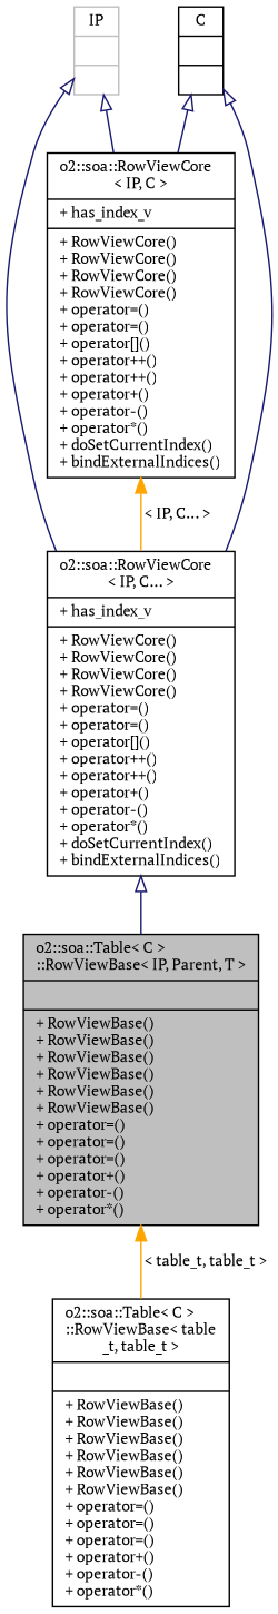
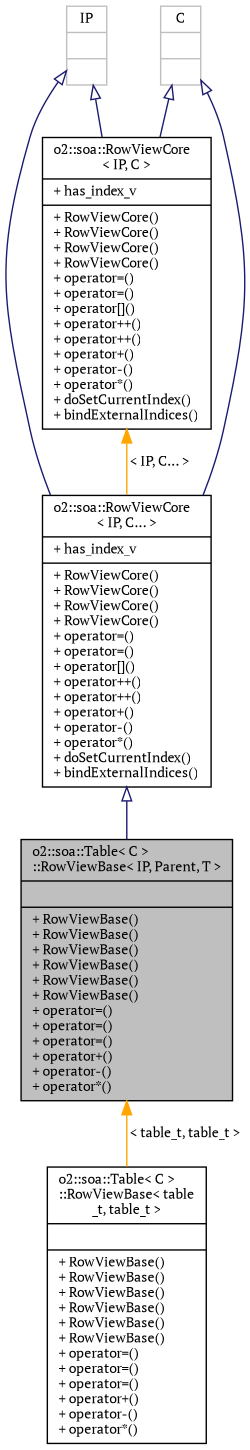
  digraph {
    fontname="PT Serif"
    node [color=black fontname="PT Serif" fontsize=10 shape=record]
    edge [color=midnightblue dir=back fontname="PT Serif" fontsize=10 labelfontname=Helvetica labelfontsize=10 style=solid arrowtail=onormal]
    n1 [fillcolor=grey75 fontcolor=black height=0.2 label="{o2::soa::Table\< C \>\l::RowViewBase\< IP, Parent, T \>\n||+ RowViewBase()\l+ RowViewBase()\l+ RowViewBase()\l+ RowViewBase()\l+ RowViewBase()\l+ RowViewBase()\l+ operator=()\l+ operator=()\l+ operator=()\l+ operator+()\l+ operator-()\l+ operator*()\l}" style=filled width=0.4]
    n2 [height=0.2 label="{o2::soa::Table\< C \>\l::RowViewBase\< table\l_t, table_t \>\n||+ RowViewBase()\l+ RowViewBase()\l+ RowViewBase()\l+ RowViewBase()\l+ RowViewBase()\l+ RowViewBase()\l+ operator=()\l+ operator=()\l+ operator=()\l+ operator+()\l+ operator-()\l+ operator*()\l}" width=0.4]
    n3 [height=0.2 label="{o2::soa::RowViewCore\l\< IP, C... \>\n|+ has_index_v\l|+ RowViewCore()\l+ RowViewCore()\l+ RowViewCore()\l+ RowViewCore()\l+ operator=()\l+ operator=()\l+ operator[]()\l+ operator++()\l+ operator++()\l+ operator+()\l+ operator-()\l+ operator*()\l+ doSetCurrentIndex()\l+ bindExternalIndices()\l}" width=0.4]
    n4 [color=grey75 height=0.2 label="{IP\n||}" width=0.4]
    n5 [height=0.2 label="{o2::soa::RowViewCore\l\< IP, C \>\n|+ has_index_v\l|+ RowViewCore()\l+ RowViewCore()\l+ RowViewCore()\l+ RowViewCore()\l+ operator=()\l+ operator=()\l+ operator[]()\l+ operator++()\l+ operator++()\l+ operator+()\l+ operator-()\l+ operator*()\l+ doSetCurrentIndex()\l+ bindExternalIndices()\l}" width=0.4]
-   n6 [height=0.2 label="{C\n||}" width=0.4]
+   n6 [color=grey75 height=0.2 label="{C\n||}" width=0.4]
    n1 -> n2 [color=orange label=" \< table_t, table_t \>" arrowtail=""]
    n3 -> n1
    n4 -> n3
    n4 -> n5
    n5 -> n3 [color=orange label=" \< IP, C... \>" arrowtail=""]
    n6 -> n3
    n6 -> n5
  }
